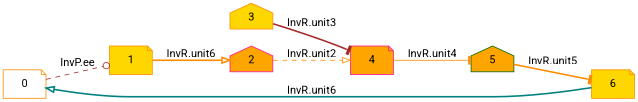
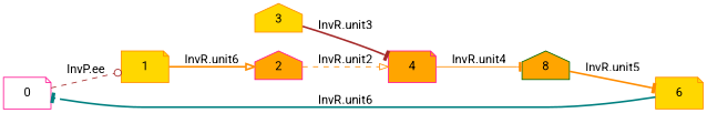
  digraph {
    fontname=Roboto
    rankdir=LR
    node [color=deeppink fillcolor=gold fontname=Roboto shape=note style=filled]
    edge [arrowhead=onormal color=darkorange fontname=Roboto style=bold]
-   0 [color=darkorange fillcolor=white]
+   0 [fillcolor=white]
    1 [color=darkorange]
    2 [fillcolor=orange shape=house]
    4 [fillcolor=orange]
    3 [color=darkorange shape=house]
-   5 [color=darkgreen fillcolor=orange shape=house]
+   5 [color=darkgreen fillcolor=orange shape=house label=8]
    6 [color=darkorange]
    0 -> 1 [arrowhead=odot color=brown label="InvP.ee" style=dashed]
    1 -> 2 [label="InvR.unit6"]
    2 -> 4 [label="InvR.unit2" style=dashed]
    4 -> 5 [arrowhead=tee label="InvR.unit4" style=solid]
    3 -> 4 [arrowhead=tee color=brown label="InvR.unit3"]
    5 -> 6 [arrowhead=tee label="InvR.unit5"]
-   6 -> 0 [color=teal label="InvR.unit6"]
+   6 -> 0 [arrowhead=tee color=teal label="InvR.unit6"]
  }
